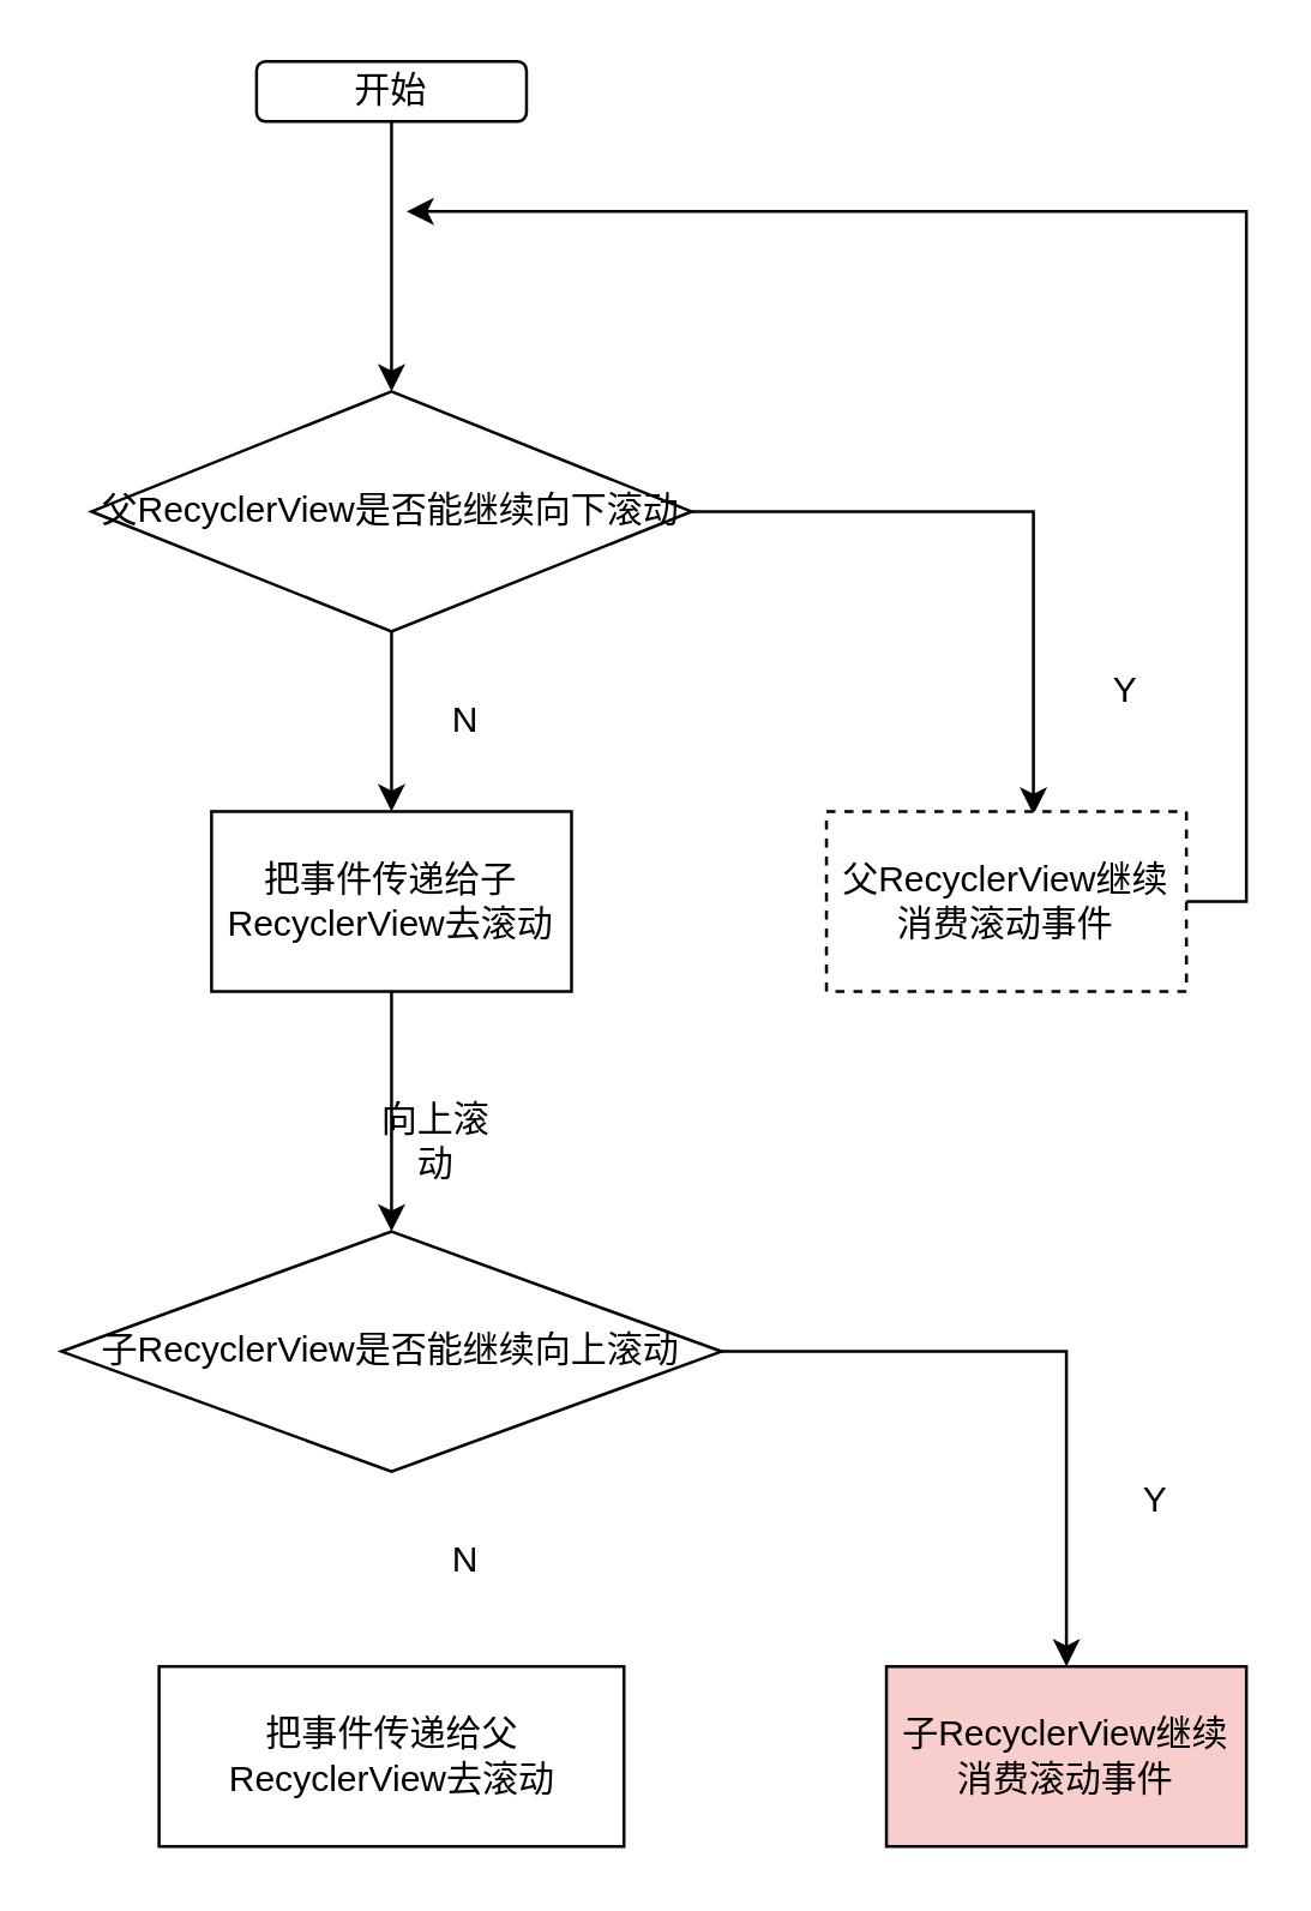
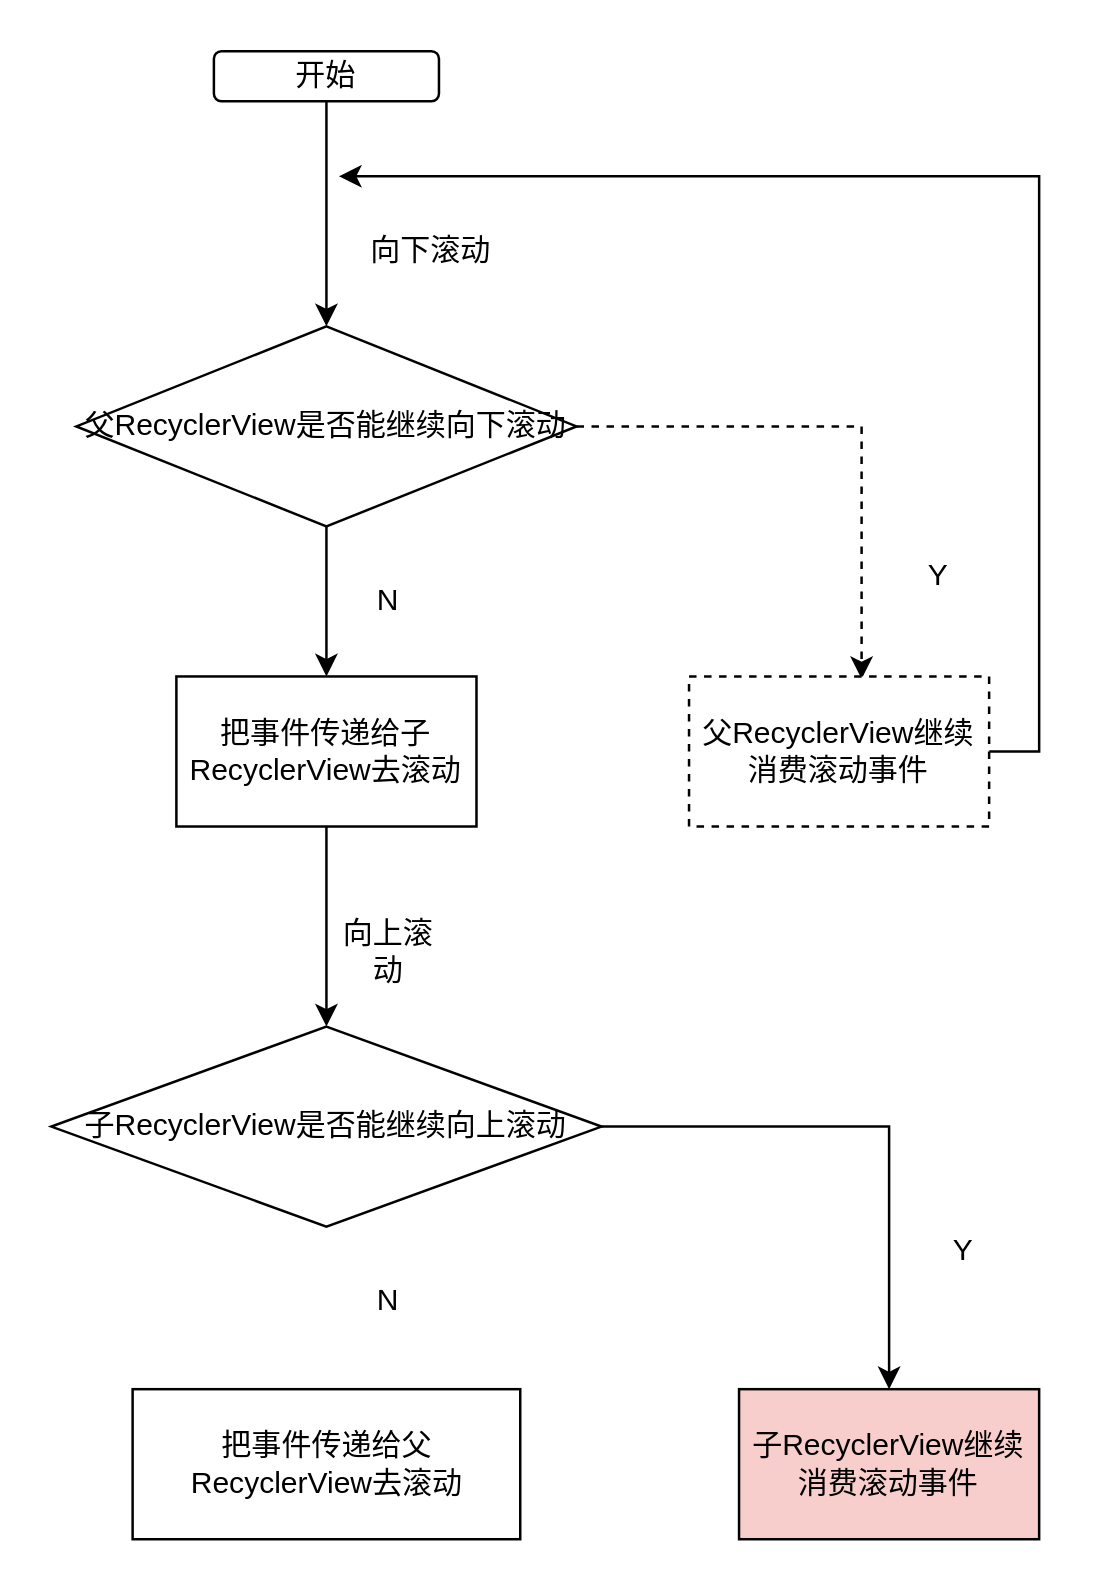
  <mxCell id="0" />
  <mxCell id="1" parent="0" />
  <mxCell id="2" style="edgeStyle=orthogonalEdgeStyle;rounded=0;orthogonalLoop=1;jettySize=auto;html=1;" edge="1" parent="1" source="3" target="6"><mxGeometry relative="1" as="geometry" /></mxCell>
  <mxCell id="3" value="开始" style="rounded=1;whiteSpace=wrap;html=1;" vertex="1" parent="1"><mxGeometry x="85" y="20" width="90" height="20" as="geometry" /></mxCell>
  <mxCell id="4" value="" style="edgeStyle=orthogonalEdgeStyle;rounded=0;orthogonalLoop=1;jettySize=auto;html=1;" edge="1" parent="1" source="6" target="9"><mxGeometry relative="1" as="geometry" /></mxCell>
- <mxCell id="5" style="edgeStyle=orthogonalEdgeStyle;rounded=0;orthogonalLoop=1;jettySize=auto;html=1;entryX=0.575;entryY=0.017;entryDx=0;entryDy=0;entryPerimeter=0;" edge="1" parent="1" source="6" target="11"><mxGeometry relative="1" as="geometry" /></mxCell>
+ <mxCell id="5" style="edgeStyle=orthogonalEdgeStyle;rounded=0;orthogonalLoop=1;jettySize=auto;html=1;entryX=0.575;entryY=0.017;entryDx=0;entryDy=0;entryPerimeter=0;dashed=1;" edge="1" parent="1" source="6" target="11"><mxGeometry relative="1" as="geometry" /></mxCell>
  <mxCell id="6" value="父RecyclerView是否能继续向下滚动" style="rhombus;whiteSpace=wrap;html=1;" vertex="1" parent="1"><mxGeometry x="30" y="130" width="200" height="80" as="geometry" /></mxCell>
+ <mxCell id="7" value="向下滚动" style="text;html=1;strokeColor=none;fillColor=none;align=center;verticalAlign=middle;whiteSpace=wrap;rounded=0;" vertex="1" parent="1"><mxGeometry x="139" y="90" width="66" height="20" as="geometry" /></mxCell>
  <mxCell id="8" style="edgeStyle=orthogonalEdgeStyle;rounded=0;orthogonalLoop=1;jettySize=auto;html=1;" edge="1" parent="1" source="9" target="15"><mxGeometry relative="1" as="geometry" /></mxCell>
  <mxCell id="9" value="把事件传递给子RecyclerView去滚动" style="rounded=0;whiteSpace=wrap;html=1;" vertex="1" parent="1"><mxGeometry x="70" y="270" width="120" height="60" as="geometry" /></mxCell>
  <mxCell id="10" style="edgeStyle=orthogonalEdgeStyle;rounded=0;orthogonalLoop=1;jettySize=auto;html=1;exitX=1;exitY=0.5;exitDx=0;exitDy=0;" edge="1" parent="1" source="11"><mxGeometry relative="1" as="geometry"><mxPoint x="135" y="70" as="targetPoint" /><Array as="points"><mxPoint x="415" y="300" /><mxPoint x="415" y="70" /></Array></mxGeometry></mxCell>
  <mxCell id="11" value="父RecyclerView继续消费滚动事件" style="rounded=0;whiteSpace=wrap;html=1;dashed=1;" vertex="1" parent="1"><mxGeometry x="275" y="270" width="120" height="60" as="geometry" /></mxCell>
  <mxCell id="12" value="N" style="text;html=1;strokeColor=none;fillColor=none;align=center;verticalAlign=middle;whiteSpace=wrap;rounded=0;" vertex="1" parent="1"><mxGeometry x="135" y="230" width="40" height="20" as="geometry" /></mxCell>
  <mxCell id="13" value="Y" style="text;html=1;strokeColor=none;fillColor=none;align=center;verticalAlign=middle;whiteSpace=wrap;rounded=0;" vertex="1" parent="1"><mxGeometry x="355" y="220" width="40" height="20" as="geometry" /></mxCell>
  <mxCell id="14" style="edgeStyle=orthogonalEdgeStyle;rounded=0;orthogonalLoop=1;jettySize=auto;html=1;" edge="1" parent="1" source="15" target="19"><mxGeometry relative="1" as="geometry" /></mxCell>
  <mxCell id="15" value="子RecyclerView是否能继续向上滚动" style="rhombus;whiteSpace=wrap;html=1;" vertex="1" parent="1"><mxGeometry x="20" y="410" width="220" height="80" as="geometry" /></mxCell>
- <mxCell id="16" value="向上滚动" style="text;html=1;strokeColor=none;fillColor=none;align=center;verticalAlign=middle;whiteSpace=wrap;rounded=0;" vertex="1" parent="1"><mxGeometry x="125" y="370" width="40" height="20" as="geometry" /></mxCell>
+ <mxCell id="16" value="向上滚动" style="text;html=1;strokeColor=none;fillColor=none;align=center;verticalAlign=middle;whiteSpace=wrap;rounded=0;" vertex="1" parent="1"><mxGeometry x="135" y="370" width="40" height="20" as="geometry" /></mxCell>
  <mxCell id="17" value="把事件传递给父RecyclerView去滚动" style="rounded=0;whiteSpace=wrap;html=1;" vertex="1" parent="1"><mxGeometry x="52.5" y="555" width="155" height="60" as="geometry" /></mxCell>
  <mxCell id="18" value="N" style="text;html=1;strokeColor=none;fillColor=none;align=center;verticalAlign=middle;whiteSpace=wrap;rounded=0;" vertex="1" parent="1"><mxGeometry x="135" y="510" width="40" height="20" as="geometry" /></mxCell>
  <mxCell id="19" value="子RecyclerView继续消费滚动事件" style="rounded=0;whiteSpace=wrap;html=1;fillColor=#f8cecc;" vertex="1" parent="1"><mxGeometry x="295" y="555" width="120" height="60" as="geometry" /></mxCell>
  <mxCell id="20" value="Y" style="text;html=1;strokeColor=none;fillColor=none;align=center;verticalAlign=middle;whiteSpace=wrap;rounded=0;" vertex="1" parent="1"><mxGeometry x="365" y="490" width="40" height="20" as="geometry" /></mxCell>
